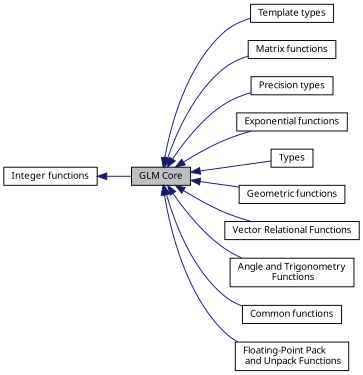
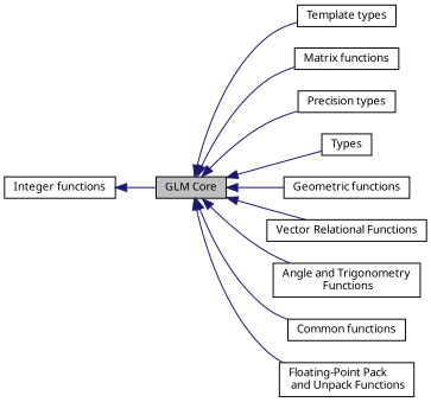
  digraph {
    fontname="Noto Sans"
    rankdir=LR
    node [color=black fillcolor=white fontname="Noto Sans" fontsize=10 shape=record style=filled]
    edge [color=midnightblue dir=back fontname="Noto Sans" fontsize=10 labelfontname=Helvetica labelfontsize=10 shape=plaintext style=solid]
    n1 [height=0.2 label="Template types" width=0.4]
    n2 [height=0.2 label="Matrix functions" width=0.4]
    n3 [height=0.2 label="Precision types" width=0.4]
-   n4 [height=0.2 label="Exponential functions" width=0.4]
    n5 [height=0.2 label=Types width=0.4]
    n6 [height=0.2 label="Integer functions" width=0.4]
    n7 [fillcolor=grey75 fontcolor=black height=0.2 label="GLM Core" width=0.4]
    n8 [height=0.2 label="Geometric functions" width=0.4]
    n9 [height=0.2 label="Vector Relational Functions" width=0.4]
    n10 [height=0.2 label="Angle and Trigonometry\l Functions" width=0.4]
    n11 [height=0.2 label="Common functions" width=0.4]
    n12 [height=0.2 label="Floating-Point Pack\l and Unpack Functions" width=0.4]
    n6 -> n7
    n7 -> n1
    n7 -> n2
    n7 -> n3
-   n7 -> n4
    n7 -> n5
    n7 -> n8
    n7 -> n9
    n7 -> n10
    n7 -> n11
    n7 -> n12
  }
